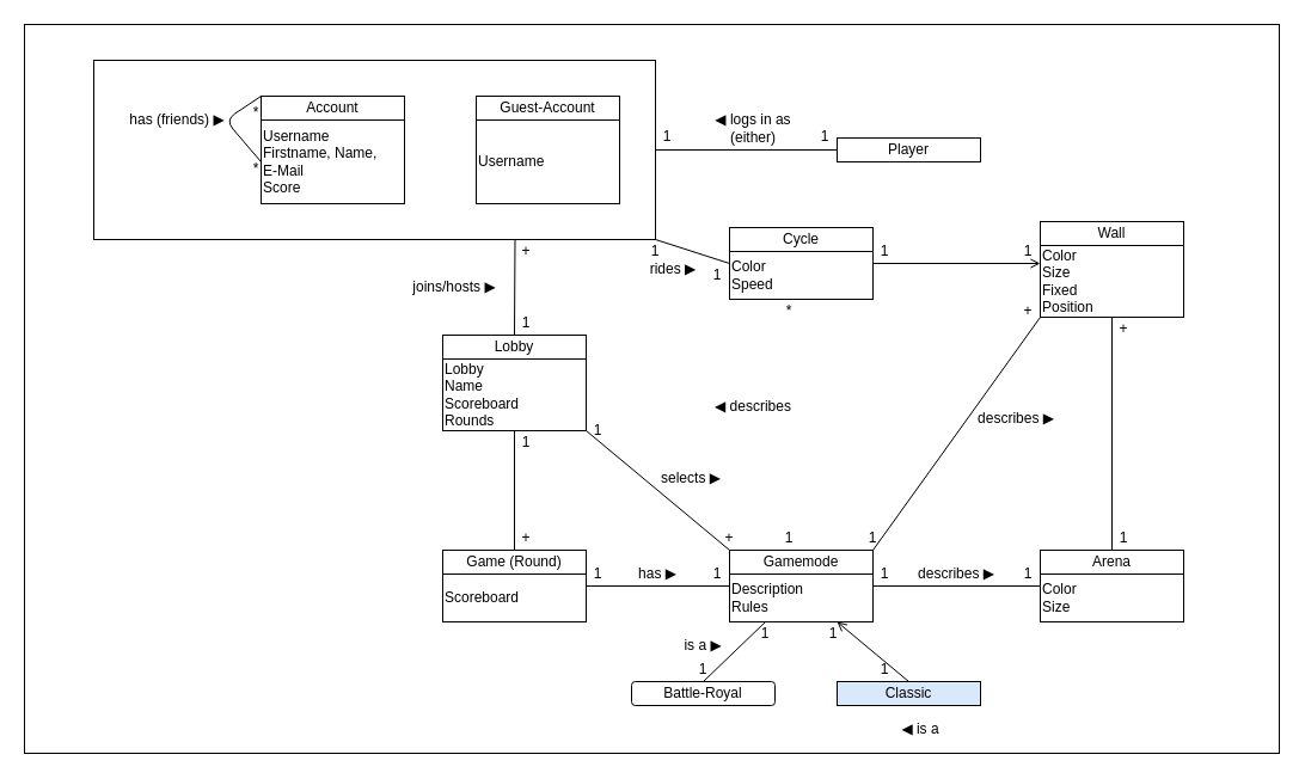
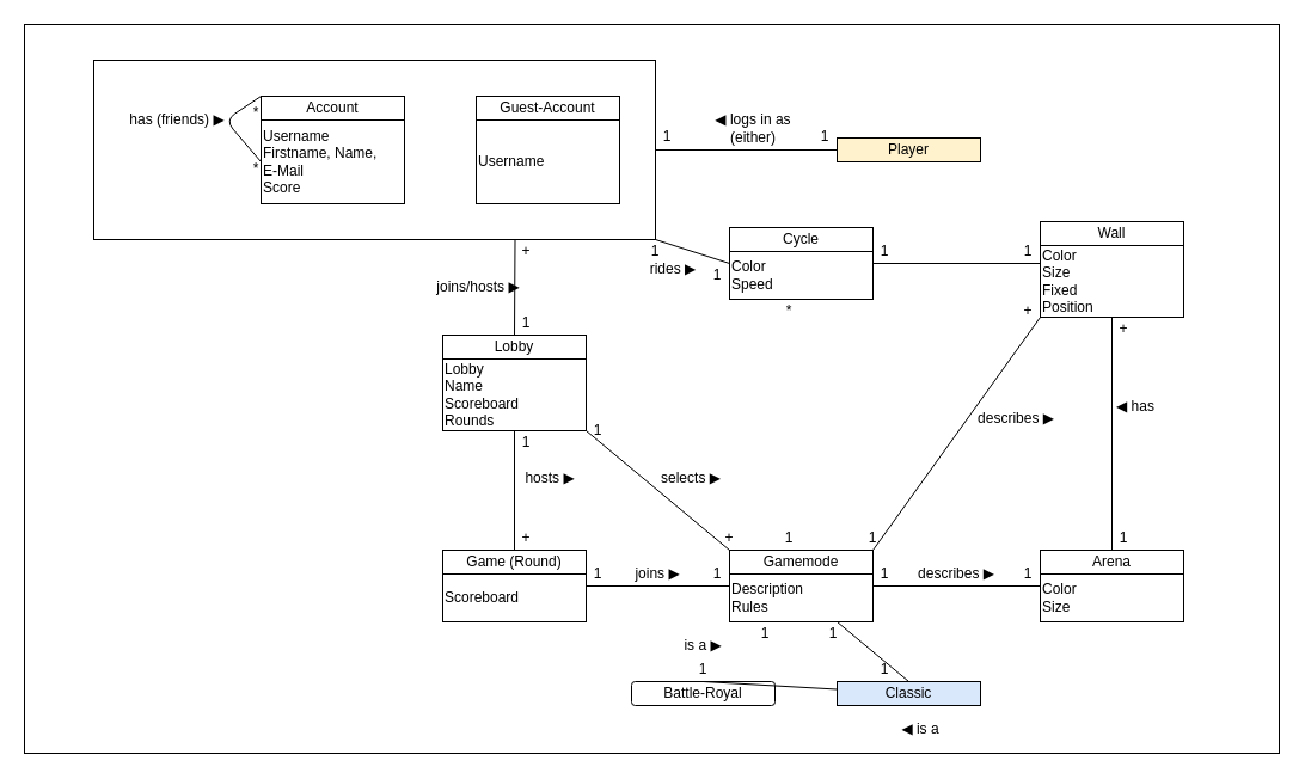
  <mxCell id="0" />
  <mxCell id="1" parent="0" />
  <mxCell id="2" value="" style="rounded=0;whiteSpace=wrap;html=1;" vertex="1" parent="1"><mxGeometry x="20" y="20" width="1050" height="610" as="geometry" /></mxCell>
  <mxCell id="3" value="" style="rounded=0;whiteSpace=wrap;html=1;" vertex="1" parent="1"><mxGeometry x="78" y="50" width="470" height="150" as="geometry" /></mxCell>
  <mxCell id="4" value="&lt;div align=&quot;center&quot;&gt;&lt;br&gt;&lt;/div&gt;" style="rounded=0;whiteSpace=wrap;html=1;" vertex="1" parent="1"><mxGeometry x="218" y="80" width="120" height="90" as="geometry" /></mxCell>
  <mxCell id="5" value="Account" style="rounded=0;whiteSpace=wrap;html=1;" vertex="1" parent="1"><mxGeometry x="218" y="80" width="120" height="20" as="geometry" /></mxCell>
  <mxCell id="6" value="" style="rounded=0;whiteSpace=wrap;html=1;" vertex="1" parent="1"><mxGeometry x="370" y="460" width="120" height="60" as="geometry" /></mxCell>
  <mxCell id="7" value="Game (Round)" style="rounded=0;whiteSpace=wrap;html=1;" vertex="1" parent="1"><mxGeometry x="370" y="460" width="120" height="20" as="geometry" /></mxCell>
  <mxCell id="8" value="" style="rounded=0;whiteSpace=wrap;html=1;" vertex="1" parent="1"><mxGeometry x="610" y="460" width="120" height="60" as="geometry" /></mxCell>
  <mxCell id="9" value="Gamemode" style="rounded=0;whiteSpace=wrap;html=1;" vertex="1" parent="1"><mxGeometry x="610" y="460" width="120" height="20" as="geometry" /></mxCell>
  <mxCell id="10" value="" style="rounded=0;whiteSpace=wrap;html=1;" vertex="1" parent="1"><mxGeometry x="370" y="280" width="120" height="80" as="geometry" /></mxCell>
  <mxCell id="11" value="Lobby" style="rounded=0;whiteSpace=wrap;html=1;" vertex="1" parent="1"><mxGeometry x="370" y="280" width="120" height="20" as="geometry" /></mxCell>
  <mxCell id="12" value="&lt;div&gt;Username&lt;/div&gt;&lt;div&gt;Firstname, Name,&lt;/div&gt;&lt;div&gt;E-Mail&lt;br&gt;&lt;/div&gt;&lt;div&gt;Score&lt;br&gt;&lt;/div&gt;" style="text;html=1;strokeColor=none;fillColor=none;align=left;verticalAlign=middle;whiteSpace=wrap;rounded=0;" vertex="1" parent="1"><mxGeometry x="218" y="100" width="120" height="70" as="geometry" /></mxCell>
  <mxCell id="13" value="+" style="text;html=1;strokeColor=none;fillColor=none;align=center;verticalAlign=middle;whiteSpace=wrap;rounded=0;" vertex="1" parent="1"><mxGeometry x="420" y="200" width="40" height="20" as="geometry" /></mxCell>
  <mxCell id="14" value="1" style="text;html=1;strokeColor=none;fillColor=none;align=center;verticalAlign=middle;whiteSpace=wrap;rounded=0;" vertex="1" parent="1"><mxGeometry x="420" y="260" width="40" height="20" as="geometry" /></mxCell>
- <mxCell id="15" value="joins/hosts ▶" style="text;html=1;strokeColor=none;fillColor=none;align=center;verticalAlign=middle;whiteSpace=wrap;rounded=0;" vertex="1" parent="1"><mxGeometry x="340" y="230" width="80" height="20" as="geometry" /></mxCell>
+ <mxCell id="15" value="joins/hosts ▶" style="text;html=1;strokeColor=none;fillColor=none;align=center;verticalAlign=middle;whiteSpace=wrap;rounded=0;" vertex="1" parent="1"><mxGeometry x="360" y="230" width="80" height="20" as="geometry" /></mxCell>
  <mxCell id="16" value="" style="endArrow=none;html=1;entryX=0.25;entryY=0;entryDx=0;entryDy=0;exitX=0.25;exitY=1;exitDx=0;exitDy=0;" edge="1" parent="1" source="18" target="17"><mxGeometry width="50" height="50" relative="1" as="geometry"><mxPoint x="429.52" y="460" as="sourcePoint" /><mxPoint x="429.52" y="340" as="targetPoint" /></mxGeometry></mxCell>
  <mxCell id="17" value="1" style="text;html=1;strokeColor=none;fillColor=none;align=center;verticalAlign=middle;whiteSpace=wrap;rounded=0;" vertex="1" parent="1"><mxGeometry x="420" y="360" width="40" height="20" as="geometry" /></mxCell>
  <mxCell id="18" value="+" style="text;html=1;strokeColor=none;fillColor=none;align=center;verticalAlign=middle;whiteSpace=wrap;rounded=0;" vertex="1" parent="1"><mxGeometry x="420" y="440" width="40" height="20" as="geometry" /></mxCell>
+ <mxCell id="19" value="hosts ▶" style="text;html=1;strokeColor=none;fillColor=none;align=center;verticalAlign=middle;whiteSpace=wrap;rounded=0;" vertex="1" parent="1"><mxGeometry x="430" y="390" width="60" height="20" as="geometry" /></mxCell>
  <mxCell id="20" value="" style="endArrow=none;html=1;exitX=1;exitY=0.5;exitDx=0;exitDy=0;entryX=0;entryY=0.5;entryDx=0;entryDy=0;" edge="1" parent="1" source="6" target="8"><mxGeometry width="50" height="50" relative="1" as="geometry"><mxPoint x="630" y="400" as="sourcePoint" /><mxPoint x="680" y="350" as="targetPoint" /></mxGeometry></mxCell>
  <mxCell id="21" value="1" style="text;html=1;strokeColor=none;fillColor=none;align=center;verticalAlign=middle;whiteSpace=wrap;rounded=0;" vertex="1" parent="1"><mxGeometry x="480" y="470" width="40" height="20" as="geometry" /></mxCell>
  <mxCell id="22" value="1" style="text;html=1;strokeColor=none;fillColor=none;align=center;verticalAlign=middle;whiteSpace=wrap;rounded=0;" vertex="1" parent="1"><mxGeometry x="580" y="470" width="40" height="20" as="geometry" /></mxCell>
- <mxCell id="23" value="has ▶" style="text;html=1;strokeColor=none;fillColor=none;align=center;verticalAlign=middle;whiteSpace=wrap;rounded=0;" vertex="1" parent="1"><mxGeometry x="520" y="470" width="60" height="20" as="geometry" /></mxCell>
+ <mxCell id="23" value="joins ▶" style="text;html=1;strokeColor=none;fillColor=none;align=center;verticalAlign=middle;whiteSpace=wrap;rounded=0;" vertex="1" parent="1"><mxGeometry x="520" y="470" width="60" height="20" as="geometry" /></mxCell>
  <mxCell id="24" value="" style="rounded=0;whiteSpace=wrap;html=1;" vertex="1" parent="1"><mxGeometry x="610" y="190" width="120" height="60" as="geometry" /></mxCell>
  <mxCell id="25" value="Cycle" style="rounded=0;whiteSpace=wrap;html=1;" vertex="1" parent="1"><mxGeometry x="610" y="190" width="120" height="20" as="geometry" /></mxCell>
  <mxCell id="26" value="1" style="text;html=1;strokeColor=none;fillColor=none;align=center;verticalAlign=middle;whiteSpace=wrap;rounded=0;" vertex="1" parent="1"><mxGeometry x="528" y="200" width="40" height="20" as="geometry" /></mxCell>
  <mxCell id="27" value="1" style="text;html=1;strokeColor=none;fillColor=none;align=center;verticalAlign=middle;whiteSpace=wrap;rounded=0;" vertex="1" parent="1"><mxGeometry x="580" y="220" width="40" height="20" as="geometry" /></mxCell>
  <mxCell id="28" value="rides ▶" style="text;html=1;strokeColor=none;fillColor=none;align=center;verticalAlign=middle;whiteSpace=wrap;rounded=0;" vertex="1" parent="1"><mxGeometry x="533" y="215" width="60" height="20" as="geometry" /></mxCell>
  <mxCell id="29" value="&lt;div&gt;Color&lt;/div&gt;Speed" style="text;html=1;strokeColor=none;fillColor=none;align=left;verticalAlign=middle;whiteSpace=wrap;rounded=0;" vertex="1" parent="1"><mxGeometry x="610" y="210" width="120" height="40" as="geometry" /></mxCell>
  <mxCell id="30" value="&lt;div&gt;Lobby&lt;br&gt;&lt;/div&gt;&lt;div&gt;Name&lt;/div&gt;&lt;div&gt;Scoreboard&lt;/div&gt;&lt;div&gt;Rounds&lt;br&gt;&lt;/div&gt;" style="text;html=1;strokeColor=none;fillColor=none;align=left;verticalAlign=middle;whiteSpace=wrap;rounded=0;" vertex="1" parent="1"><mxGeometry x="370" y="300" width="120" height="60" as="geometry" /></mxCell>
  <mxCell id="31" value="&lt;div&gt;Description&lt;/div&gt;Rules" style="text;html=1;strokeColor=none;fillColor=none;align=left;verticalAlign=middle;whiteSpace=wrap;rounded=0;" vertex="1" parent="1"><mxGeometry x="610" y="480" width="120" height="40" as="geometry" /></mxCell>
  <mxCell id="32" value="Scoreboard" style="text;html=1;strokeColor=none;fillColor=none;align=left;verticalAlign=middle;whiteSpace=wrap;rounded=0;" vertex="1" parent="1"><mxGeometry x="370" y="480" width="120" height="40" as="geometry" /></mxCell>
  <mxCell id="33" value="" style="rounded=0;whiteSpace=wrap;html=1;" vertex="1" parent="1"><mxGeometry x="870" y="460" width="120" height="60" as="geometry" /></mxCell>
  <mxCell id="34" value="Arena" style="rounded=0;whiteSpace=wrap;html=1;" vertex="1" parent="1"><mxGeometry x="870" y="460" width="120" height="20" as="geometry" /></mxCell>
  <mxCell id="35" value="" style="endArrow=none;html=1;exitX=0.25;exitY=1;exitDx=0;exitDy=0;entryX=0.75;entryY=1;entryDx=0;entryDy=0;" edge="1" parent="1" source="36" target="37"><mxGeometry width="50" height="50" relative="1" as="geometry"><mxPoint x="730" y="490" as="sourcePoint" /><mxPoint x="850" y="490" as="targetPoint" /></mxGeometry></mxCell>
  <mxCell id="36" value="1" style="text;html=1;strokeColor=none;fillColor=none;align=center;verticalAlign=middle;whiteSpace=wrap;rounded=0;" vertex="1" parent="1"><mxGeometry x="720" y="470" width="40" height="20" as="geometry" /></mxCell>
  <mxCell id="37" value="1" style="text;html=1;strokeColor=none;fillColor=none;align=center;verticalAlign=middle;whiteSpace=wrap;rounded=0;" vertex="1" parent="1"><mxGeometry x="840" y="470" width="40" height="20" as="geometry" /></mxCell>
  <mxCell id="38" value="describes ▶" style="text;html=1;strokeColor=none;fillColor=none;align=center;verticalAlign=middle;whiteSpace=wrap;rounded=0;" vertex="1" parent="1"><mxGeometry x="760" y="470" width="80" height="20" as="geometry" /></mxCell>
  <mxCell id="39" value="" style="rounded=0;whiteSpace=wrap;html=1;" vertex="1" parent="1"><mxGeometry x="870" y="185" width="120" height="80" as="geometry" /></mxCell>
  <mxCell id="40" value="Wall" style="rounded=0;whiteSpace=wrap;html=1;" vertex="1" parent="1"><mxGeometry x="870" y="185" width="120" height="20" as="geometry" /></mxCell>
  <mxCell id="41" value="&lt;div&gt;Color&lt;/div&gt;&lt;div&gt;Size&lt;/div&gt;&lt;div&gt;Fixed&lt;/div&gt;&lt;div&gt;Position&lt;br&gt;&lt;/div&gt;" style="text;html=1;strokeColor=none;fillColor=none;align=left;verticalAlign=middle;whiteSpace=wrap;rounded=0;" vertex="1" parent="1"><mxGeometry x="870" y="205" width="120" height="60" as="geometry" /></mxCell>
- <mxCell id="42" value="" style="endArrow=open;html=1;exitX=1;exitY=0.25;exitDx=0;exitDy=0;entryX=0;entryY=0.25;entryDx=0;entryDy=0;" edge="1" parent="1" source="29" target="41"><mxGeometry width="50" height="50" relative="1" as="geometry"><mxPoint x="780" y="360" as="sourcePoint" /><mxPoint x="830" y="310" as="targetPoint" /></mxGeometry></mxCell>
+ <mxCell id="42" value="" style="endArrow=none;html=1;exitX=1;exitY=0.25;exitDx=0;exitDy=0;entryX=0;entryY=0.25;entryDx=0;entryDy=0;" edge="1" parent="1" source="29" target="41"><mxGeometry width="50" height="50" relative="1" as="geometry"><mxPoint x="780" y="360" as="sourcePoint" /><mxPoint x="830" y="310" as="targetPoint" /></mxGeometry></mxCell>
  <mxCell id="43" value="" style="endArrow=none;html=1;exitX=0.5;exitY=0;exitDx=0;exitDy=0;entryX=0.5;entryY=1;entryDx=0;entryDy=0;" edge="1" parent="1" source="34" target="41"><mxGeometry width="50" height="50" relative="1" as="geometry"><mxPoint x="740" y="230" as="sourcePoint" /><mxPoint x="880" y="230" as="targetPoint" /></mxGeometry></mxCell>
  <mxCell id="44" value="1" style="text;html=1;strokeColor=none;fillColor=none;align=center;verticalAlign=middle;whiteSpace=wrap;rounded=0;" vertex="1" parent="1"><mxGeometry x="720" y="200" width="40" height="20" as="geometry" /></mxCell>
  <mxCell id="45" value="1" style="text;html=1;strokeColor=none;fillColor=none;align=center;verticalAlign=middle;whiteSpace=wrap;rounded=0;" vertex="1" parent="1"><mxGeometry x="840" y="200" width="40" height="20" as="geometry" /></mxCell>
  <mxCell id="46" value="1" style="text;html=1;strokeColor=none;fillColor=none;align=center;verticalAlign=middle;whiteSpace=wrap;rounded=0;" vertex="1" parent="1"><mxGeometry x="920" y="440" width="40" height="20" as="geometry" /></mxCell>
  <mxCell id="47" value="+" style="text;html=1;strokeColor=none;fillColor=none;align=center;verticalAlign=middle;whiteSpace=wrap;rounded=0;" vertex="1" parent="1"><mxGeometry x="920" y="265" width="40" height="20" as="geometry" /></mxCell>
+ <mxCell id="48" value="◀ has" style="text;html=1;strokeColor=none;fillColor=none;align=center;verticalAlign=middle;whiteSpace=wrap;rounded=0;" vertex="1" parent="1"><mxGeometry x="910" y="330" width="80" height="20" as="geometry" /></mxCell>
  <mxCell id="49" value="" style="endArrow=none;html=1;exitX=1;exitY=0;exitDx=0;exitDy=0;entryX=0;entryY=1;entryDx=0;entryDy=0;" edge="1" parent="1" source="9" target="41"><mxGeometry width="50" height="50" relative="1" as="geometry"><mxPoint x="720" y="450" as="sourcePoint" /><mxPoint x="770" y="400" as="targetPoint" /></mxGeometry></mxCell>
  <mxCell id="50" value="1" style="text;html=1;strokeColor=none;fillColor=none;align=center;verticalAlign=middle;whiteSpace=wrap;rounded=0;" vertex="1" parent="1"><mxGeometry x="710" y="440" width="40" height="20" as="geometry" /></mxCell>
  <mxCell id="51" value="+" style="text;html=1;strokeColor=none;fillColor=none;align=center;verticalAlign=middle;whiteSpace=wrap;rounded=0;" vertex="1" parent="1"><mxGeometry x="840" y="250" width="40" height="20" as="geometry" /></mxCell>
  <mxCell id="52" value="describes ▶" style="text;html=1;strokeColor=none;fillColor=none;align=center;verticalAlign=middle;whiteSpace=wrap;rounded=0;" vertex="1" parent="1"><mxGeometry x="810" y="340" width="80" height="20" as="geometry" /></mxCell>
  <mxCell id="53" value="&lt;div&gt;Color&lt;/div&gt;Size" style="text;html=1;strokeColor=none;fillColor=none;align=left;verticalAlign=middle;whiteSpace=wrap;rounded=0;" vertex="1" parent="1"><mxGeometry x="870" y="480" width="120" height="40" as="geometry" /></mxCell>
  <mxCell id="54" value="" style="endArrow=none;html=1;entryX=0.5;entryY=1;entryDx=0;entryDy=0;exitX=0.5;exitY=0;exitDx=0;exitDy=0;" edge="1" parent="1" source="57" target="29"><mxGeometry width="50" height="50" relative="1" as="geometry"><mxPoint x="610" y="390" as="sourcePoint" /><mxPoint x="660" y="340" as="targetPoint" /></mxGeometry></mxCell>
- <mxCell id="55" value="◀ describes" style="text;html=1;strokeColor=none;fillColor=none;align=center;verticalAlign=middle;whiteSpace=wrap;rounded=0;" vertex="1" parent="1"><mxGeometry x="590" y="330" width="80" height="20" as="geometry" /></mxCell>
  <mxCell id="56" value="1" style="text;html=1;strokeColor=none;fillColor=none;align=center;verticalAlign=middle;whiteSpace=wrap;rounded=0;" vertex="1" parent="1"><mxGeometry x="640" y="440" width="40" height="20" as="geometry" /></mxCell>
  <mxCell id="57" value="*" style="text;html=1;strokeColor=none;fillColor=none;align=center;verticalAlign=middle;whiteSpace=wrap;rounded=0;" vertex="1" parent="1"><mxGeometry x="640" y="250" width="40" height="20" as="geometry" /></mxCell>
- <mxCell id="58" value="Player" style="rounded=0;whiteSpace=wrap;html=1;" vertex="1" parent="1"><mxGeometry x="700" y="115" width="120" height="20" as="geometry" /></mxCell>
+ <mxCell id="58" value="Player" style="rounded=0;whiteSpace=wrap;html=1;fillColor=#fff2cc;" vertex="1" parent="1"><mxGeometry x="700" y="115" width="120" height="20" as="geometry" /></mxCell>
  <mxCell id="59" value="*" style="text;html=1;strokeColor=none;fillColor=none;align=center;verticalAlign=middle;whiteSpace=wrap;rounded=0;" vertex="1" parent="1"><mxGeometry x="194" y="84" width="40" height="20" as="geometry" /></mxCell>
  <mxCell id="60" value="*" style="text;html=1;strokeColor=none;fillColor=none;align=center;verticalAlign=middle;whiteSpace=wrap;rounded=0;" vertex="1" parent="1"><mxGeometry x="192" y="131" width="44" height="20" as="geometry" /></mxCell>
  <mxCell id="61" value="" style="endArrow=none;html=1;entryX=0;entryY=0.5;entryDx=0;entryDy=0;exitX=0;exitY=0;exitDx=0;exitDy=0;" edge="1" parent="1" source="5" target="12"><mxGeometry width="50" height="50" relative="1" as="geometry"><mxPoint x="58" y="10" as="sourcePoint" /><mxPoint x="12" y="-69.75" as="targetPoint" /><Array as="points"><mxPoint x="188" y="100" /></Array></mxGeometry></mxCell>
  <mxCell id="62" value="has (friends) ▶" style="text;html=1;strokeColor=none;fillColor=none;align=center;verticalAlign=middle;whiteSpace=wrap;rounded=0;" vertex="1" parent="1"><mxGeometry x="88" y="90" width="120" height="20" as="geometry" /></mxCell>
  <mxCell id="63" value="&lt;div align=&quot;center&quot;&gt;&lt;br&gt;&lt;/div&gt;" style="rounded=0;whiteSpace=wrap;html=1;" vertex="1" parent="1"><mxGeometry x="398" y="80" width="120" height="90" as="geometry" /></mxCell>
  <mxCell id="64" value="Guest-Account" style="rounded=0;whiteSpace=wrap;html=1;" vertex="1" parent="1"><mxGeometry x="398" y="80" width="120" height="20" as="geometry" /></mxCell>
  <mxCell id="65" value="Username" style="text;html=1;strokeColor=none;fillColor=none;align=left;verticalAlign=middle;whiteSpace=wrap;rounded=0;" vertex="1" parent="1"><mxGeometry x="398" y="100" width="120" height="70" as="geometry" /></mxCell>
  <mxCell id="66" value="" style="endArrow=none;html=1;exitX=0.25;exitY=1;exitDx=0;exitDy=0;entryX=0.75;entryY=1;entryDx=0;entryDy=0;" edge="1" parent="1" target="3"><mxGeometry width="50" height="50" relative="1" as="geometry"><mxPoint x="430" y="280" as="sourcePoint" /><mxPoint x="433" y="200" as="targetPoint" /></mxGeometry></mxCell>
  <mxCell id="67" value="" style="endArrow=none;html=1;exitX=0.5;exitY=0;exitDx=0;exitDy=0;entryX=0;entryY=0.25;entryDx=0;entryDy=0;" edge="1" parent="1" source="26" target="29"><mxGeometry width="50" height="50" relative="1" as="geometry"><mxPoint x="560" y="180" as="sourcePoint" /><mxPoint x="610" y="130" as="targetPoint" /></mxGeometry></mxCell>
  <mxCell id="68" value="" style="endArrow=none;html=1;entryX=0;entryY=0.5;entryDx=0;entryDy=0;exitX=1;exitY=0.5;exitDx=0;exitDy=0;" edge="1" parent="1" source="3"><mxGeometry width="50" height="50" relative="1" as="geometry"><mxPoint x="590" y="130" as="sourcePoint" /><mxPoint x="700" y="125" as="targetPoint" /></mxGeometry></mxCell>
  <mxCell id="69" value="1" style="text;html=1;strokeColor=none;fillColor=none;align=center;verticalAlign=middle;whiteSpace=wrap;rounded=0;" vertex="1" parent="1"><mxGeometry x="538" y="104" width="40" height="20" as="geometry" /></mxCell>
  <mxCell id="70" value="1" style="text;html=1;strokeColor=none;fillColor=none;align=center;verticalAlign=middle;whiteSpace=wrap;rounded=0;" vertex="1" parent="1"><mxGeometry x="670" y="104" width="40" height="20" as="geometry" /></mxCell>
  <mxCell id="71" value="&lt;div&gt;◀ logs in as&lt;/div&gt;&lt;div&gt;(either)&lt;br&gt;&lt;/div&gt;" style="text;html=1;strokeColor=none;fillColor=none;align=center;verticalAlign=middle;whiteSpace=wrap;rounded=0;" vertex="1" parent="1"><mxGeometry x="590" y="90" width="80" height="34" as="geometry" /></mxCell>
  <mxCell id="72" value="Classic" style="rounded=0;whiteSpace=wrap;html=1;fillColor=#dae8fc;" vertex="1" parent="1"><mxGeometry x="700" y="570" width="120" height="20" as="geometry" /></mxCell>
  <mxCell id="73" value="Battle-Royal" style="whiteSpace=wrap;html=1;rounded=1;" vertex="1" parent="1"><mxGeometry x="528" y="570" width="120" height="20" as="geometry" /></mxCell>
- <mxCell id="74" value="" style="endArrow=none;html=1;entryX=0.25;entryY=1;entryDx=0;entryDy=0;exitX=0.5;exitY=0;exitDx=0;exitDy=0;" edge="1" parent="1" source="73" target="31"><mxGeometry width="50" height="50" relative="1" as="geometry"><mxPoint x="580" y="580" as="sourcePoint" /><mxPoint x="630" y="530" as="targetPoint" /></mxGeometry></mxCell>
- <mxCell id="75" value="" style="endArrow=open;html=1;entryX=0.75;entryY=1;entryDx=0;entryDy=0;exitX=0.5;exitY=0;exitDx=0;exitDy=0;" edge="1" parent="1" source="72" target="31"><mxGeometry width="50" height="50" relative="1" as="geometry"><mxPoint x="750" y="560" as="sourcePoint" /><mxPoint x="810" y="540" as="targetPoint" /></mxGeometry></mxCell>
+ <mxCell id="74" value="" style="endArrow=none;html=1;exitX=0.5;exitY=0;exitDx=0;exitDy=0;" edge="1" parent="1" source="73" target="72"><mxGeometry width="50" height="50" relative="1" as="geometry"><mxPoint x="580" y="580" as="sourcePoint" /><mxPoint x="630" y="530" as="targetPoint" /></mxGeometry></mxCell>
+ <mxCell id="75" value="" style="endArrow=none;html=1;entryX=0.75;entryY=1;entryDx=0;entryDy=0;exitX=0.5;exitY=0;exitDx=0;exitDy=0;" edge="1" parent="1" source="72" target="31"><mxGeometry width="50" height="50" relative="1" as="geometry"><mxPoint x="750" y="560" as="sourcePoint" /><mxPoint x="810" y="540" as="targetPoint" /></mxGeometry></mxCell>
  <mxCell id="76" value="is a ▶" style="text;html=1;strokeColor=none;fillColor=none;align=center;verticalAlign=middle;whiteSpace=wrap;rounded=0;" vertex="1" parent="1"><mxGeometry x="558" y="530" width="60" height="20" as="geometry" /></mxCell>
  <mxCell id="77" value="◀ is a" style="text;html=1;strokeColor=none;fillColor=none;align=center;verticalAlign=middle;whiteSpace=wrap;rounded=0;" vertex="1" parent="1"><mxGeometry x="730" y="600" width="80" height="20" as="geometry" /></mxCell>
  <mxCell id="78" value="1" style="text;html=1;strokeColor=none;fillColor=none;align=center;verticalAlign=middle;whiteSpace=wrap;rounded=0;" vertex="1" parent="1"><mxGeometry x="568" y="550" width="40" height="20" as="geometry" /></mxCell>
  <mxCell id="79" value="1" style="text;html=1;strokeColor=none;fillColor=none;align=center;verticalAlign=middle;whiteSpace=wrap;rounded=0;" vertex="1" parent="1"><mxGeometry x="676.5" y="520" width="40" height="20" as="geometry" /></mxCell>
  <mxCell id="80" value="1" style="text;html=1;strokeColor=none;fillColor=none;align=center;verticalAlign=middle;whiteSpace=wrap;rounded=0;" vertex="1" parent="1"><mxGeometry x="720" y="550" width="40" height="20" as="geometry" /></mxCell>
  <mxCell id="81" value="1" style="text;html=1;strokeColor=none;fillColor=none;align=center;verticalAlign=middle;whiteSpace=wrap;rounded=0;" vertex="1" parent="1"><mxGeometry x="620" y="520" width="40" height="20" as="geometry" /></mxCell>
  <mxCell id="82" value="" style="endArrow=none;html=1;entryX=1;entryY=1;entryDx=0;entryDy=0;exitX=0;exitY=0;exitDx=0;exitDy=0;" edge="1" parent="1" source="9" target="30"><mxGeometry width="50" height="50" relative="1" as="geometry"><mxPoint x="540" y="430" as="sourcePoint" /><mxPoint x="590" y="380" as="targetPoint" /></mxGeometry></mxCell>
  <mxCell id="83" value="selects ▶" style="text;html=1;strokeColor=none;fillColor=none;align=center;verticalAlign=middle;whiteSpace=wrap;rounded=0;" vertex="1" parent="1"><mxGeometry x="548" y="390" width="60" height="20" as="geometry" /></mxCell>
  <mxCell id="84" value="1" style="text;html=1;strokeColor=none;fillColor=none;align=center;verticalAlign=middle;whiteSpace=wrap;rounded=0;" vertex="1" parent="1"><mxGeometry x="480" y="350" width="40" height="20" as="geometry" /></mxCell>
  <mxCell id="85" value="+" style="text;html=1;strokeColor=none;fillColor=none;align=center;verticalAlign=middle;whiteSpace=wrap;rounded=0;" vertex="1" parent="1"><mxGeometry x="590" y="440" width="40" height="20" as="geometry" /></mxCell>
